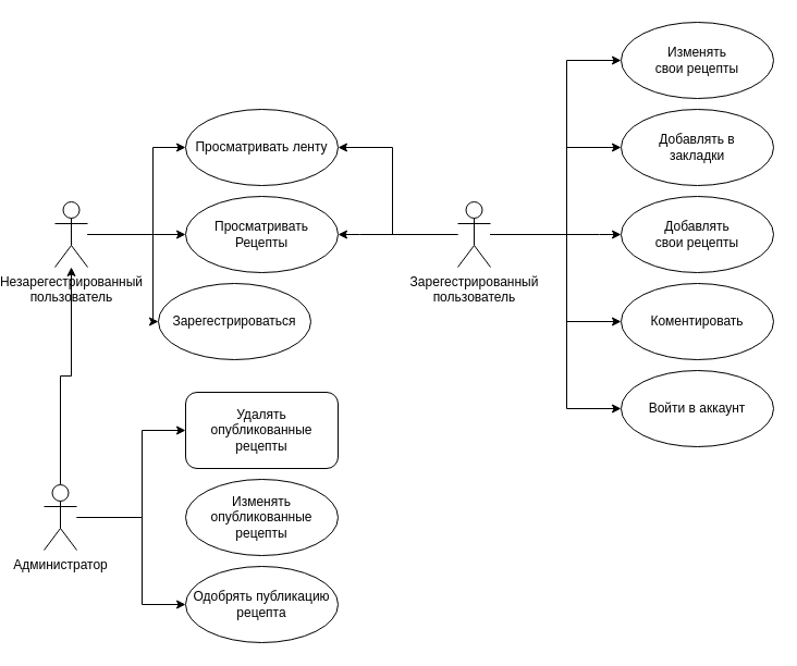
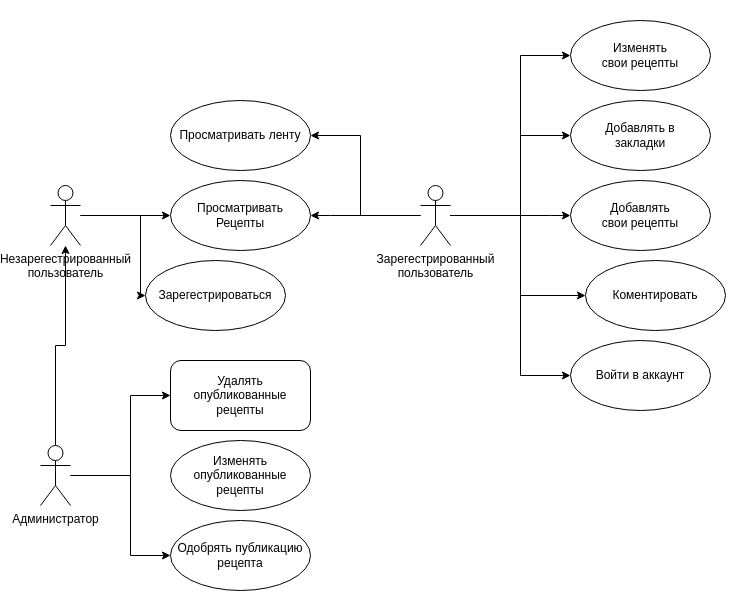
  <mxCell id="0" />
  <mxCell id="1" parent="0" />
  <mxCell id="2" style="edgeStyle=orthogonalEdgeStyle;rounded=0;orthogonalLoop=1;jettySize=auto;html=1;" parent="1" source="9" target="10" edge="1"><mxGeometry relative="1" as="geometry"><Array as="points"><mxPoint x="500" y="215" /><mxPoint x="500" y="135" /></Array></mxGeometry></mxCell>
  <mxCell id="3" style="edgeStyle=orthogonalEdgeStyle;rounded=0;orthogonalLoop=1;jettySize=auto;html=1;" parent="1" source="9" target="11" edge="1"><mxGeometry relative="1" as="geometry"><Array as="points"><mxPoint x="530" y="215" /><mxPoint x="530" y="215" /></Array></mxGeometry></mxCell>
  <mxCell id="4" style="edgeStyle=orthogonalEdgeStyle;rounded=0;orthogonalLoop=1;jettySize=auto;html=1;" parent="1" source="9" target="14" edge="1"><mxGeometry relative="1" as="geometry"><Array as="points"><mxPoint x="500" y="215" /><mxPoint x="500" y="295" /></Array></mxGeometry></mxCell>
  <mxCell id="5" style="edgeStyle=orthogonalEdgeStyle;rounded=0;orthogonalLoop=1;jettySize=auto;html=1;" parent="1" source="9" target="12" edge="1"><mxGeometry relative="1" as="geometry"><Array as="points"><mxPoint x="340" y="215" /><mxPoint x="340" y="135" /></Array></mxGeometry></mxCell>
  <mxCell id="6" style="edgeStyle=orthogonalEdgeStyle;rounded=0;orthogonalLoop=1;jettySize=auto;html=1;" parent="1" source="9" target="13" edge="1"><mxGeometry relative="1" as="geometry"><Array as="points"><mxPoint x="310" y="215" /><mxPoint x="310" y="215" /></Array></mxGeometry></mxCell>
  <mxCell id="7" style="edgeStyle=orthogonalEdgeStyle;rounded=0;orthogonalLoop=1;jettySize=auto;html=1;" edge="1" parent="1" source="9" target="20"><mxGeometry relative="1" as="geometry"><Array as="points"><mxPoint x="500" y="215" /><mxPoint x="500" y="375" /></Array></mxGeometry></mxCell>
  <mxCell id="8" style="edgeStyle=orthogonalEdgeStyle;rounded=0;orthogonalLoop=1;jettySize=auto;html=1;" edge="1" parent="1" source="9" target="28"><mxGeometry relative="1" as="geometry"><Array as="points"><mxPoint x="500" y="215" /><mxPoint x="500" y="55" /></Array></mxGeometry></mxCell>
  <mxCell id="9" value="Зарегестрированный&lt;br&gt;пользователь" style="shape=umlActor;verticalLabelPosition=bottom;verticalAlign=top;html=1;" parent="1" vertex="1"><mxGeometry x="400" y="185" width="30" height="60" as="geometry" /></mxCell>
  <mxCell id="10" value="Добавлять в&lt;br&gt;закладки" style="ellipse;whiteSpace=wrap;html=1;" parent="1" vertex="1"><mxGeometry x="550" y="100" width="140" height="70" as="geometry" /></mxCell>
  <mxCell id="11" value="Добавлять&lt;br&gt;свои рецепты" style="ellipse;whiteSpace=wrap;html=1;" parent="1" vertex="1"><mxGeometry x="550" y="180" width="140" height="70" as="geometry" /></mxCell>
  <mxCell id="12" value="Просматривать ленту" style="ellipse;whiteSpace=wrap;html=1;" parent="1" vertex="1"><mxGeometry x="150" y="100" width="140" height="70" as="geometry" /></mxCell>
  <mxCell id="13" value="Просматривать&lt;br&gt;Рецепты" style="ellipse;whiteSpace=wrap;html=1;" parent="1" vertex="1"><mxGeometry x="150" y="180" width="140" height="70" as="geometry" /></mxCell>
- <mxCell id="14" value="Коментировать" style="ellipse;whiteSpace=wrap;html=1;" parent="1" vertex="1"><mxGeometry x="550" y="260" width="140" height="70" as="geometry" /></mxCell>
- <mxCell id="15" style="edgeStyle=orthogonalEdgeStyle;rounded=0;orthogonalLoop=1;jettySize=auto;html=1;" edge="1" parent="1" source="18" target="12"><mxGeometry relative="1" as="geometry"><Array as="points"><mxPoint x="120" y="215" /><mxPoint x="120" y="135" /></Array></mxGeometry></mxCell>
+ <mxCell id="14" value="Коментировать" style="ellipse;whiteSpace=wrap;html=1;" parent="1" vertex="1"><mxGeometry x="565" y="260" width="140" height="70" as="geometry" /></mxCell>
  <mxCell id="16" style="edgeStyle=orthogonalEdgeStyle;rounded=0;orthogonalLoop=1;jettySize=auto;html=1;" edge="1" parent="1" source="18" target="13"><mxGeometry relative="1" as="geometry" /></mxCell>
  <mxCell id="17" style="edgeStyle=orthogonalEdgeStyle;rounded=0;orthogonalLoop=1;jettySize=auto;html=1;" edge="1" parent="1" source="18" target="19"><mxGeometry relative="1" as="geometry"><Array as="points"><mxPoint x="120" y="215" /><mxPoint x="120" y="295" /></Array></mxGeometry></mxCell>
  <mxCell id="18" value="Незарегестрированный&lt;br&gt;пользователь" style="shape=umlActor;verticalLabelPosition=bottom;verticalAlign=top;html=1;" parent="1" vertex="1"><mxGeometry x="30" y="185" width="30" height="60" as="geometry" /></mxCell>
  <mxCell id="19" value="Зарегестрироваться" style="ellipse;whiteSpace=wrap;html=1;" parent="1" vertex="1"><mxGeometry x="125" y="260" width="140" height="70" as="geometry" /></mxCell>
  <mxCell id="20" value="Войти в аккаунт" style="ellipse;whiteSpace=wrap;html=1;" vertex="1" parent="1"><mxGeometry x="550" y="340" width="140" height="70" as="geometry" /></mxCell>
  <mxCell id="21" style="edgeStyle=orthogonalEdgeStyle;rounded=0;orthogonalLoop=1;jettySize=auto;html=1;" edge="1" parent="1" source="24" target="25"><mxGeometry relative="1" as="geometry"><Array as="points"><mxPoint x="110" y="475" /><mxPoint x="110" y="395" /></Array></mxGeometry></mxCell>
  <mxCell id="22" style="edgeStyle=orthogonalEdgeStyle;rounded=0;orthogonalLoop=1;jettySize=auto;html=1;" edge="1" parent="1" source="24" target="18"><mxGeometry relative="1" as="geometry" /></mxCell>
  <mxCell id="23" style="edgeStyle=orthogonalEdgeStyle;rounded=0;orthogonalLoop=1;jettySize=auto;html=1;" edge="1" parent="1" source="24" target="27"><mxGeometry relative="1" as="geometry"><Array as="points"><mxPoint x="110" y="475" /><mxPoint x="110" y="555" /></Array></mxGeometry></mxCell>
  <mxCell id="24" value="Администратор" style="shape=umlActor;verticalLabelPosition=bottom;verticalAlign=top;html=1;" vertex="1" parent="1"><mxGeometry x="20" y="445" width="30" height="60" as="geometry" /></mxCell>
  <mxCell id="25" value="Удалять опубликованные рецепты" style="whiteSpace=wrap;html=1;rounded=1;" vertex="1" parent="1"><mxGeometry x="150" y="360" width="140" height="70" as="geometry" /></mxCell>
  <mxCell id="26" value="Изменять опубликованные рецепты" style="ellipse;whiteSpace=wrap;html=1;" vertex="1" parent="1"><mxGeometry x="150" y="440" width="140" height="70" as="geometry" /></mxCell>
  <mxCell id="27" value="Одобрять публикацию рецепта" style="ellipse;whiteSpace=wrap;html=1;" vertex="1" parent="1"><mxGeometry x="150" y="520" width="140" height="70" as="geometry" /></mxCell>
  <mxCell id="28" value="Изменять&lt;br style=&quot;border-color: var(--border-color);&quot;&gt;свои рецепты" style="ellipse;whiteSpace=wrap;html=1;" vertex="1" parent="1"><mxGeometry x="550" y="20" width="140" height="70" as="geometry" /></mxCell>
